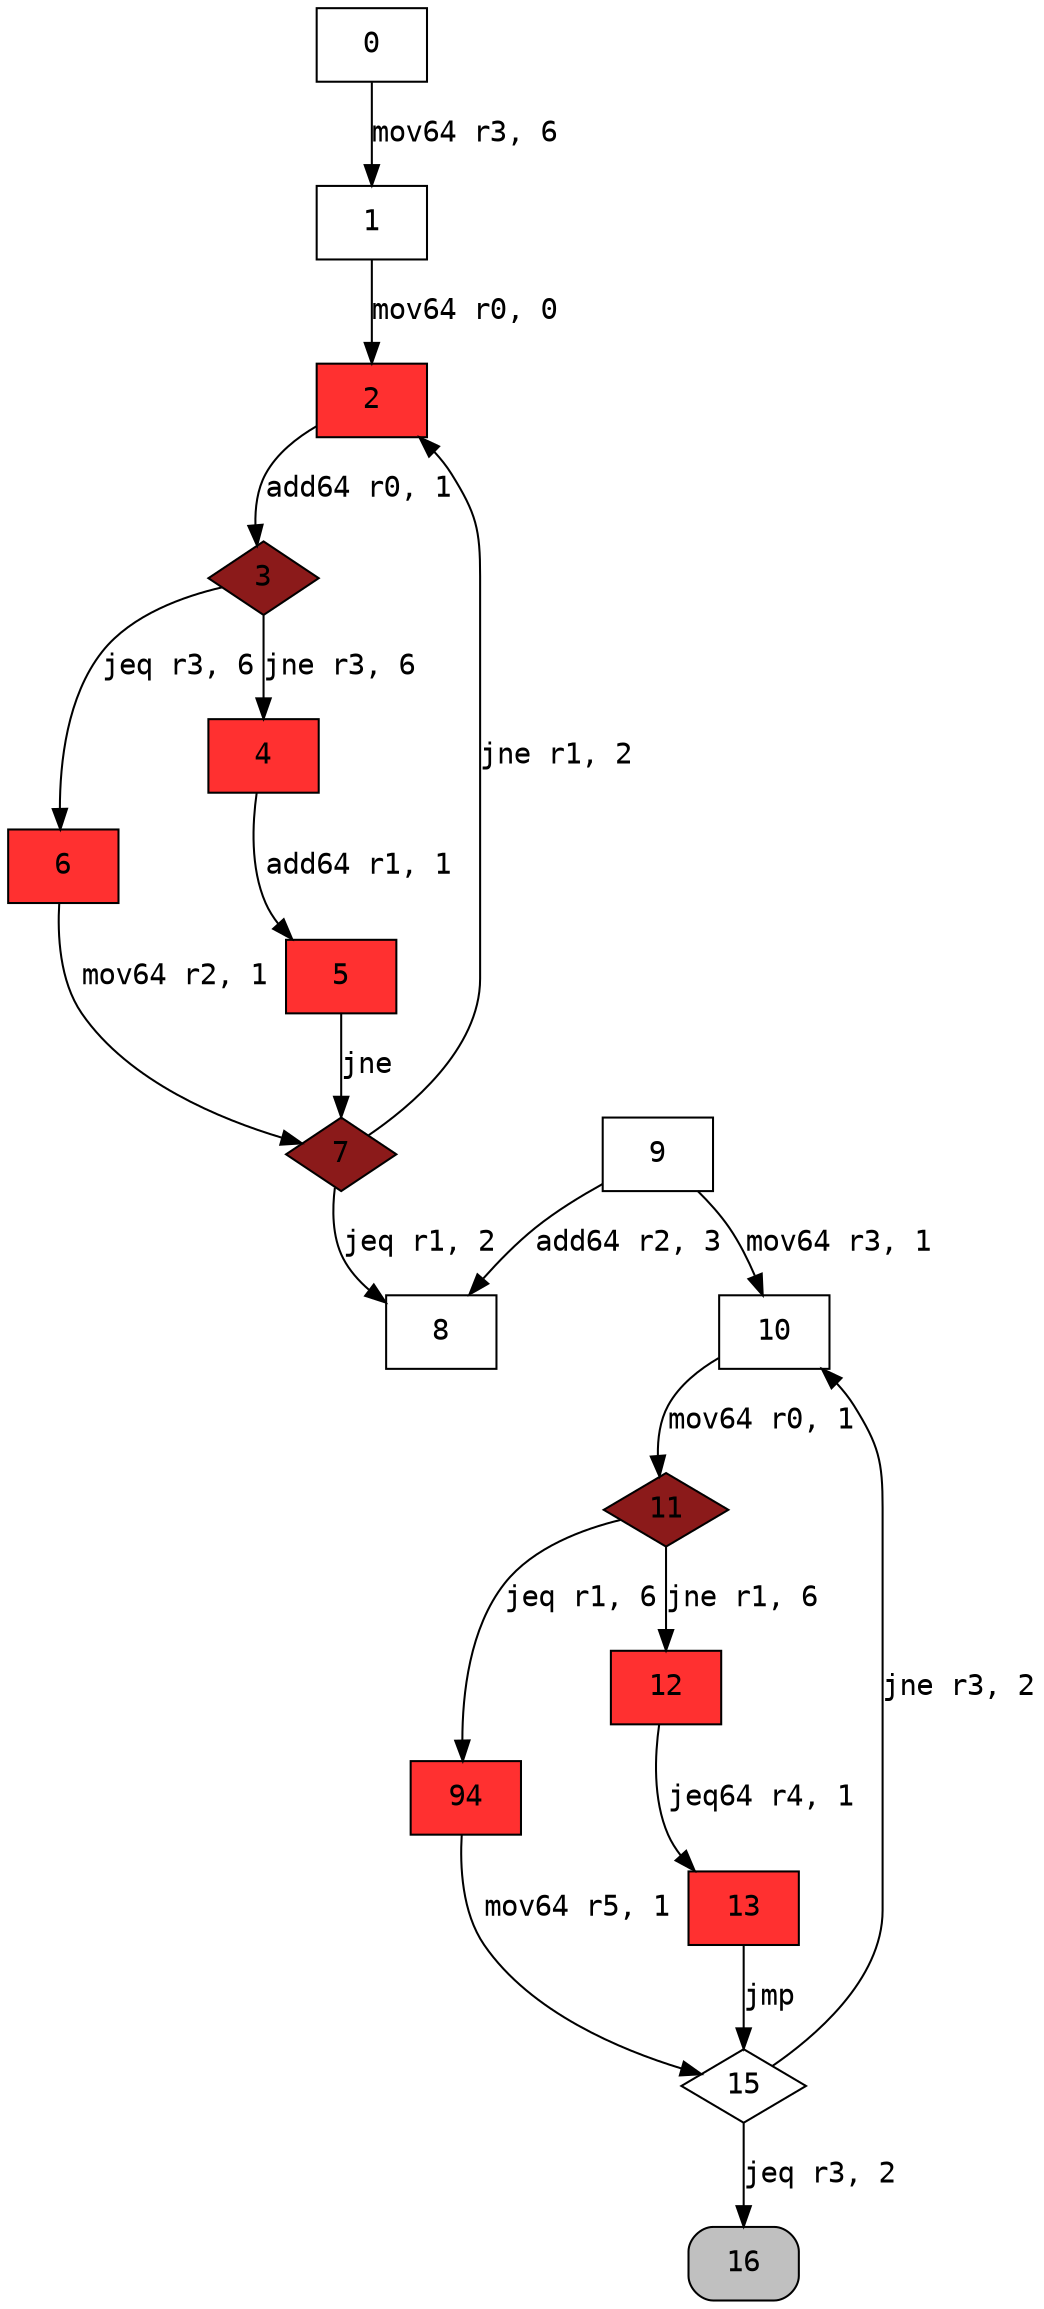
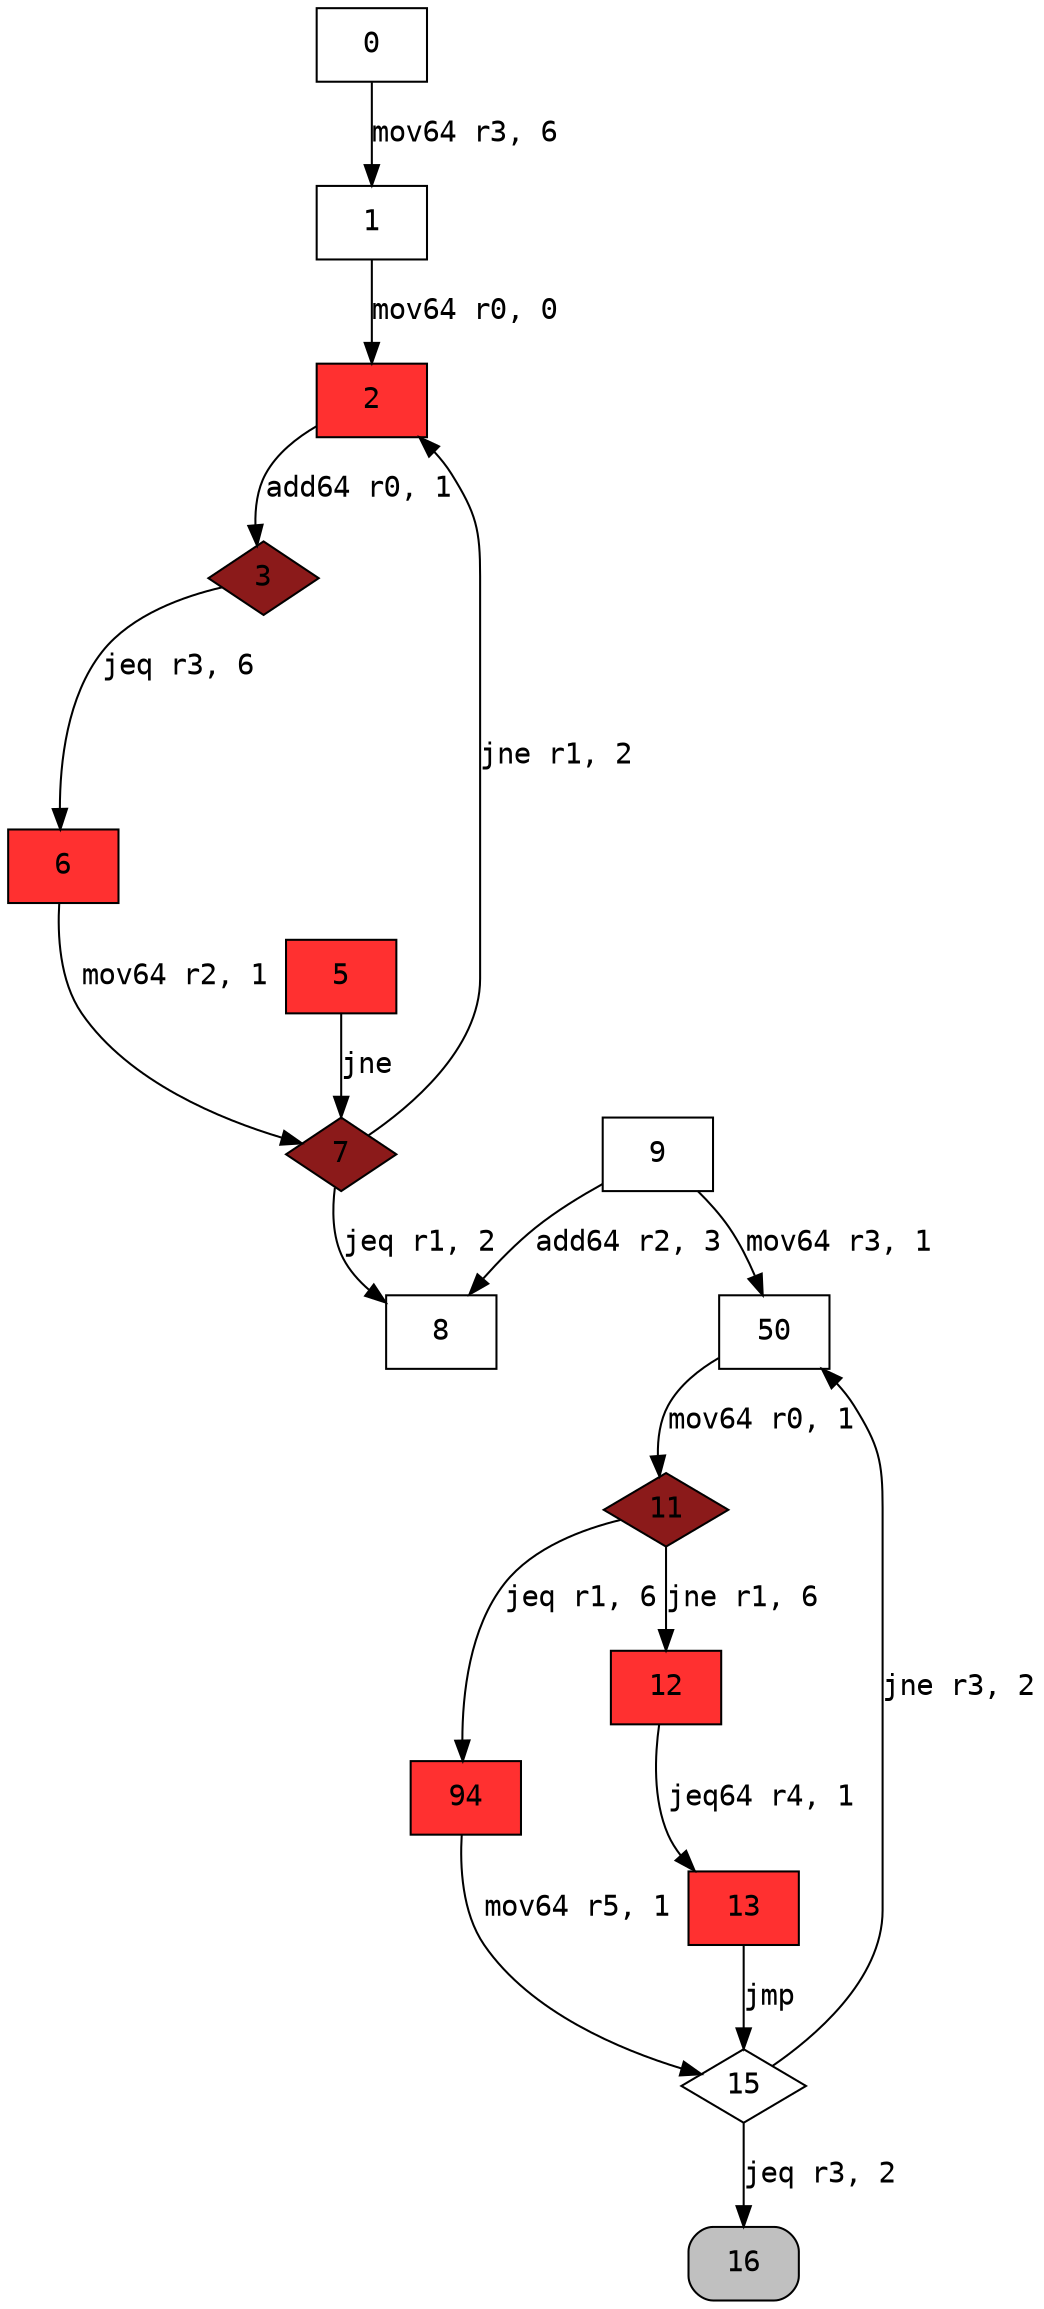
  digraph {
    node [fontname=monospace shape=box fillcolor=firebrick1 style=filled]
    edge [fontname=monospace]
    0 [fillcolor="" style=""]
    1 [fillcolor="" style=""]
    2
    3 [fillcolor=firebrick4 shape=diamond]
    6
-   4
    7 [fillcolor=firebrick4 shape=diamond]
    5
    8 [fillcolor="" style=""]
    9 [fillcolor="" style=""]
-   10 [fillcolor="" style=""]
+   10 [label=50 fillcolor="" style=""]
    11 [fillcolor=firebrick4 shape=diamond]
    n13 [label=94]
    12
    15 [shape=diamond fillcolor="" style=""]
    13
    16 [fillcolor=grey style="rounded,filled"]
    0 -> 1 [label="mov64 r3, 6"]
    1 -> 2 [label="mov64 r0, 0"]
    2 -> 3 [label="add64 r0, 1"]
    3 -> 6 [label="jeq r3, 6"]
-   3 -> 4 [label="jne r3, 6"]
    6 -> 7 [label="mov64 r2, 1"]
-   4 -> 5 [label="add64 r1, 1"]
    7 -> 2 [label="jne r1, 2"]
    7 -> 8 [label="jeq r1, 2"]
    5 -> 7 [label=jne]
    9 -> 8 [label="add64 r2, 3"]
    9 -> 10 [label="mov64 r3, 1"]
    10 -> 11 [label="mov64 r0, 1"]
    11 -> n13 [label="jeq r1, 6"]
    11 -> 12 [label="jne r1, 6"]
    n13 -> 15 [label="mov64 r5, 1"]
    12 -> 13 [label="jeq64 r4, 1"]
    15 -> 10 [label="jne r3, 2"]
    15 -> 16 [label="jeq r3, 2"]
    13 -> 15 [label=jmp]
  }
